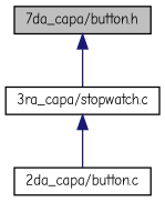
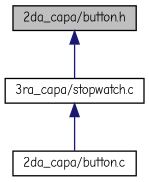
  digraph {
    fontname="Comic Neue"
    node [color=black fillcolor=white fontname="Comic Neue" fontsize=10 shape=record style=filled]
    edge [color=midnightblue dir=back fontname="Comic Neue" fontsize=10 labelfontname=Helvetica labelfontsize=10 style=solid]
-   n1 [fillcolor=grey75 fontcolor=black height=0.2 label="7da_capa/button.h" width=0.4]
+   n1 [fillcolor=grey75 fontcolor=black height=0.2 label="2da_capa/button.h" width=0.4]
    n2 [height=0.2 label="3ra_capa/stopwatch.c" width=0.4]
    n3 [height=0.2 label="2da_capa/button.c" width=0.4]
    n1 -> n2
    n2 -> n3
  }
